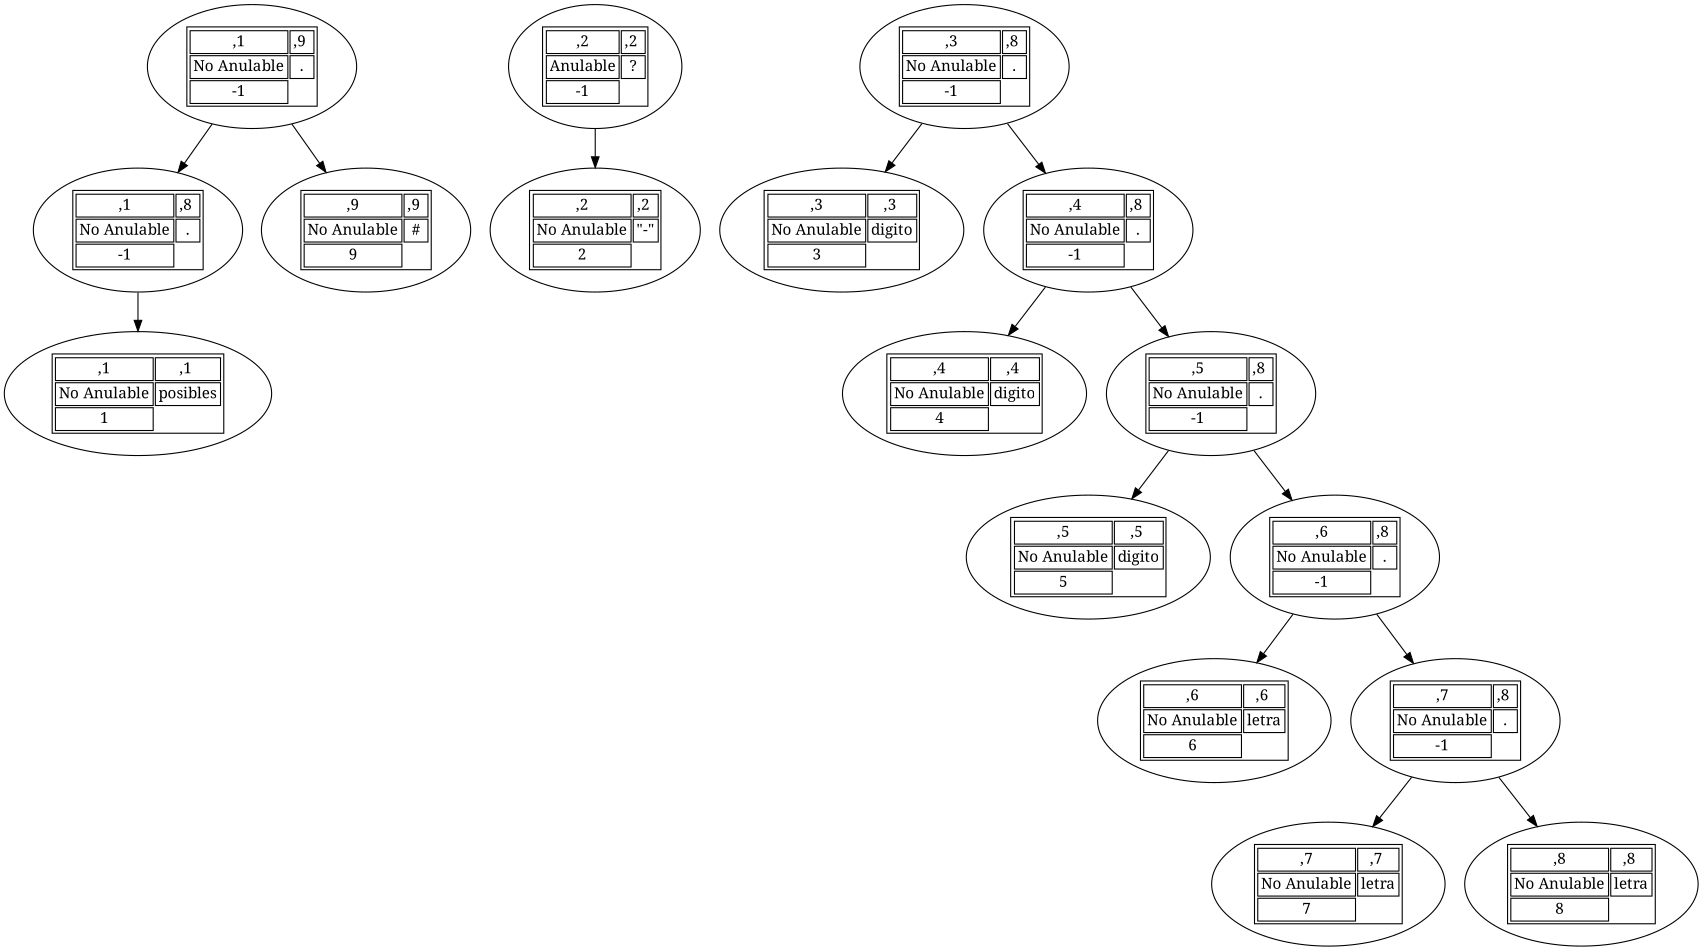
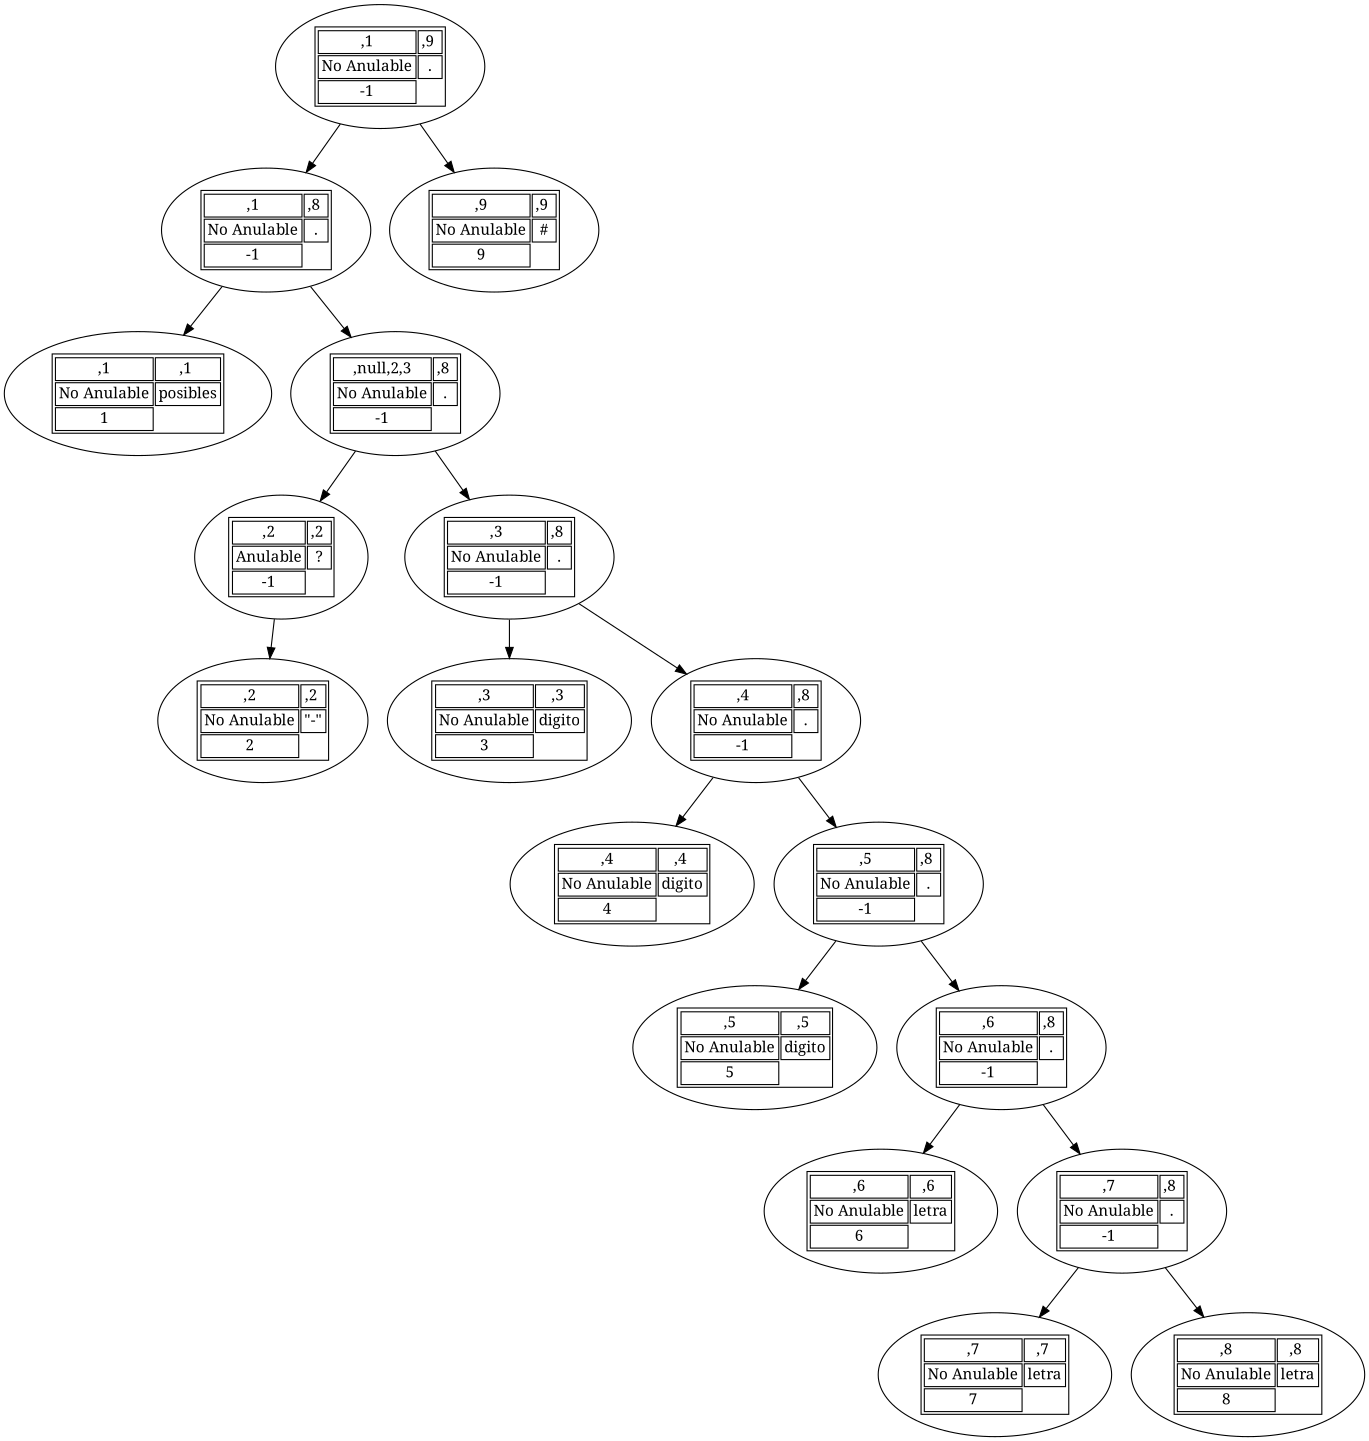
  digraph {
    fontname="Noto Serif"
    node [fontname="Noto Serif"]
    edge [fontname="Noto Serif"]
    n1 [label=<  <TABLE ALIGN="LEFT">  <TR>  <TD >,1</TD>  <TD >,9 </TD>  </TR>  <TR>  <TD >No Anulable</TD>  <TD>.</TD>  </TR>  <TR>  <TD >-1</TD>  </TR> </TABLE>  >]
    n2 [label=<  <TABLE ALIGN="LEFT">  <TR>  <TD >,1</TD>  <TD >,8 </TD>  </TR>  <TR>  <TD >No Anulable</TD>  <TD>.</TD>  </TR>  <TR>  <TD >-1</TD>  </TR> </TABLE>  >]
    n3 [label=<  <TABLE ALIGN="LEFT">  <TR>  <TD >,9</TD>  <TD >,9 </TD>  </TR>  <TR>  <TD >No Anulable</TD>  <TD>#</TD>  </TR>  <TR>  <TD >9</TD>  </TR> </TABLE>  >]
    n4 [label=<  <TABLE ALIGN="LEFT">  <TR>  <TD >,1</TD>  <TD >,1 </TD>  </TR>  <TR>  <TD >No Anulable</TD>  <TD>posibles</TD>  </TR>  <TR>  <TD >1</TD>  </TR> </TABLE>  >]
+   n5 [label=<  <TABLE ALIGN="LEFT">  <TR>  <TD >,null,2,3</TD>  <TD >,8 </TD>  </TR>  <TR>  <TD >No Anulable</TD>  <TD>.</TD>  </TR>  <TR>  <TD >-1</TD>  </TR> </TABLE>  >]
    n6 [label=<  <TABLE ALIGN="LEFT">  <TR>  <TD >,2</TD>  <TD >,2 </TD>  </TR>  <TR>  <TD >Anulable</TD>  <TD>?</TD>  </TR>  <TR>  <TD >-1</TD>  </TR> </TABLE>  >]
    n7 [label=<  <TABLE ALIGN="LEFT">  <TR>  <TD >,3</TD>  <TD >,8 </TD>  </TR>  <TR>  <TD >No Anulable</TD>  <TD>.</TD>  </TR>  <TR>  <TD >-1</TD>  </TR> </TABLE>  >]
    n8 [label=<  <TABLE ALIGN="LEFT">  <TR>  <TD >,2</TD>  <TD >,2 </TD>  </TR>  <TR>  <TD >No Anulable</TD>  <TD>"-"</TD>  </TR>  <TR>  <TD >2</TD>  </TR> </TABLE>  >]
    n9 [label=<  <TABLE ALIGN="LEFT">  <TR>  <TD >,3</TD>  <TD >,3 </TD>  </TR>  <TR>  <TD >No Anulable</TD>  <TD>digito</TD>  </TR>  <TR>  <TD >3</TD>  </TR> </TABLE>  >]
    n10 [label=<  <TABLE ALIGN="LEFT">  <TR>  <TD >,4</TD>  <TD >,8 </TD>  </TR>  <TR>  <TD >No Anulable</TD>  <TD>.</TD>  </TR>  <TR>  <TD >-1</TD>  </TR> </TABLE>  >]
    n11 [label=<  <TABLE ALIGN="LEFT">  <TR>  <TD >,4</TD>  <TD >,4 </TD>  </TR>  <TR>  <TD >No Anulable</TD>  <TD>digito</TD>  </TR>  <TR>  <TD >4</TD>  </TR> </TABLE>  >]
    n12 [label=<  <TABLE ALIGN="LEFT">  <TR>  <TD >,5</TD>  <TD >,8 </TD>  </TR>  <TR>  <TD >No Anulable</TD>  <TD>.</TD>  </TR>  <TR>  <TD >-1</TD>  </TR> </TABLE>  >]
    n13 [label=<  <TABLE ALIGN="LEFT">  <TR>  <TD >,5</TD>  <TD >,5 </TD>  </TR>  <TR>  <TD >No Anulable</TD>  <TD>digito</TD>  </TR>  <TR>  <TD >5</TD>  </TR> </TABLE>  >]
    n14 [label=<  <TABLE ALIGN="LEFT">  <TR>  <TD >,6</TD>  <TD >,8 </TD>  </TR>  <TR>  <TD >No Anulable</TD>  <TD>.</TD>  </TR>  <TR>  <TD >-1</TD>  </TR> </TABLE>  >]
    n15 [label=<  <TABLE ALIGN="LEFT">  <TR>  <TD >,6</TD>  <TD >,6 </TD>  </TR>  <TR>  <TD >No Anulable</TD>  <TD>letra</TD>  </TR>  <TR>  <TD >6</TD>  </TR> </TABLE>  >]
    n16 [label=<  <TABLE ALIGN="LEFT">  <TR>  <TD >,7</TD>  <TD >,8 </TD>  </TR>  <TR>  <TD >No Anulable</TD>  <TD>.</TD>  </TR>  <TR>  <TD >-1</TD>  </TR> </TABLE>  >]
    n17 [label=<  <TABLE ALIGN="LEFT">  <TR>  <TD >,7</TD>  <TD >,7 </TD>  </TR>  <TR>  <TD >No Anulable</TD>  <TD>letra</TD>  </TR>  <TR>  <TD >7</TD>  </TR> </TABLE>  >]
    n18 [label=<  <TABLE ALIGN="LEFT">  <TR>  <TD >,8</TD>  <TD >,8 </TD>  </TR>  <TR>  <TD >No Anulable</TD>  <TD>letra</TD>  </TR>  <TR>  <TD >8</TD>  </TR> </TABLE>  >]
    n1 -> n2
    n1 -> n3
    n2 -> n4
+   n2 -> n5
+   n5 -> n6
+   n5 -> n7
    n6 -> n8
    n7 -> n9
    n7 -> n10
    n10 -> n11
    n10 -> n12
    n12 -> n13
    n12 -> n14
    n14 -> n15
    n14 -> n16
    n16 -> n17
    n16 -> n18
  }
